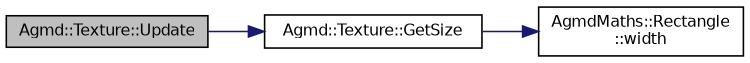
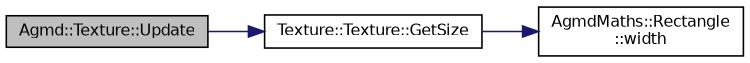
  digraph {
    rankdir=LR
    node [color=black fillcolor=white fontname=Helvetica fontsize=10 shape=record style=filled]
    edge [color=midnightblue fontname=Helvetica fontsize=10 labelfontname=Helvetica labelfontsize=10 style=solid]
    n1 [fillcolor=grey75 fontcolor=black height=0.2 label="Agmd::Texture::Update" width=0.4]
-   n2 [height=0.2 label="Agmd::Texture::GetSize" width=0.4]
+   n2 [height=0.2 label="Texture::Texture::GetSize" width=0.4]
    n3 [height=0.2 label="AgmdMaths::Rectangle\l::width" width=0.4]
    n1 -> n2
    n2 -> n3
  }
